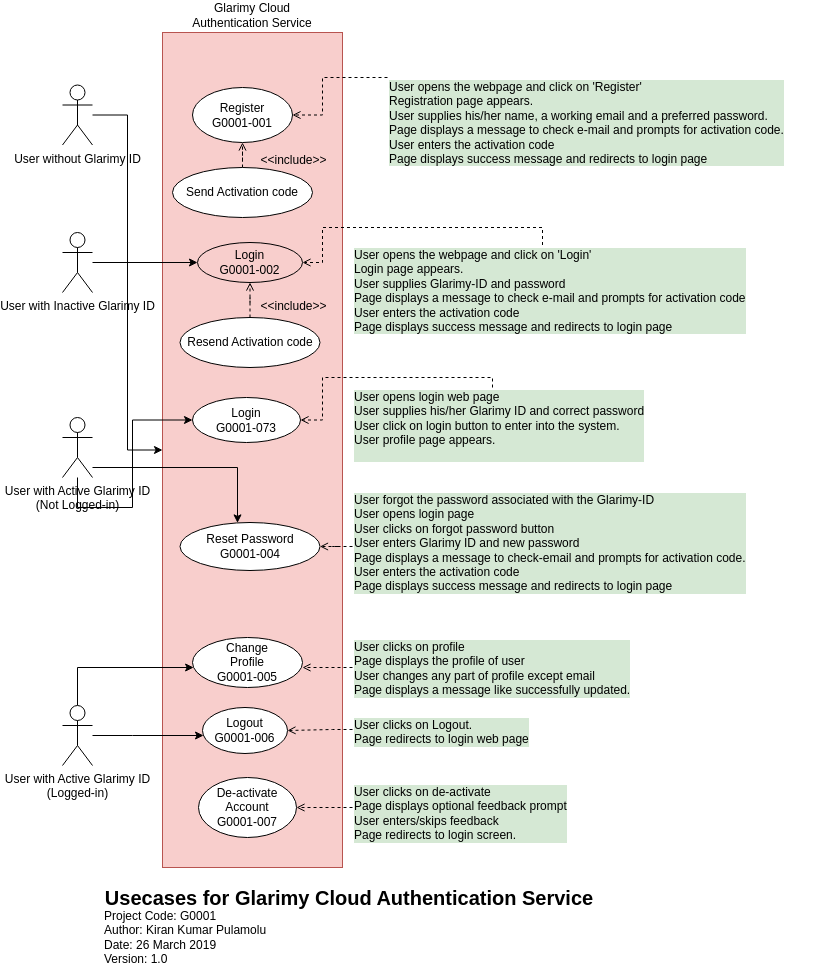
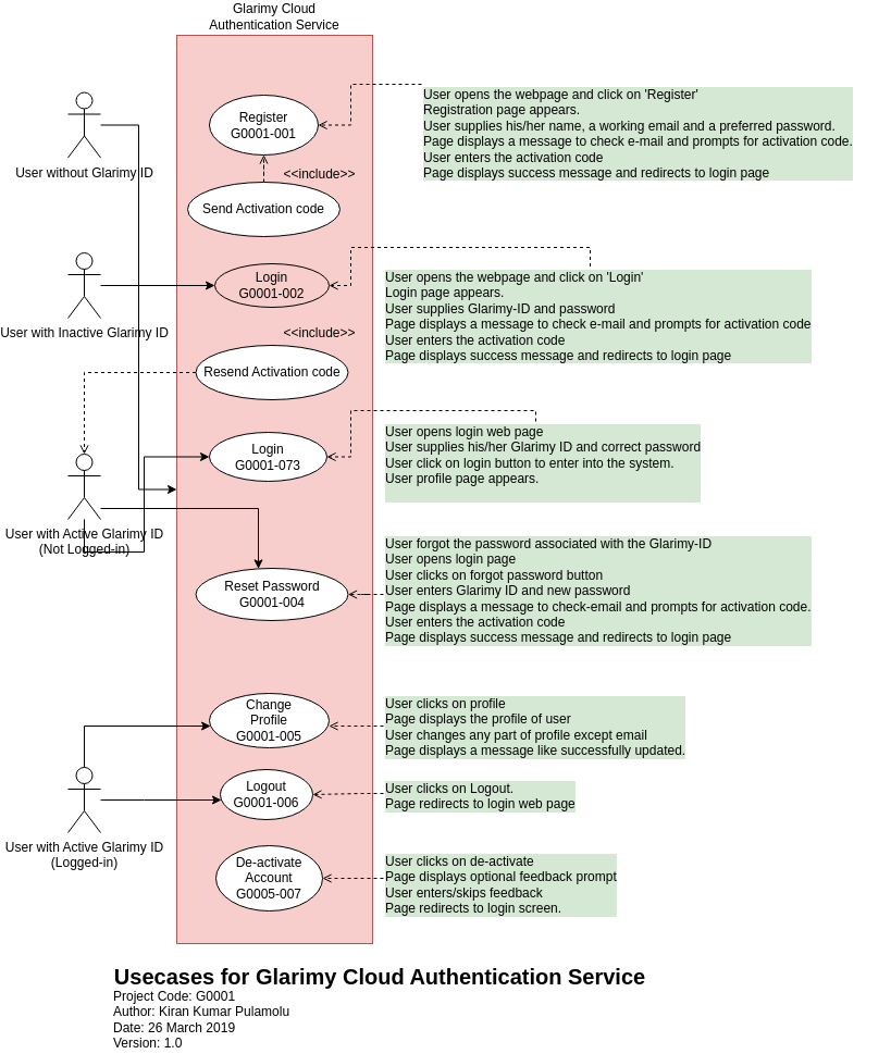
  <mxCell id="0" />
  <mxCell id="1" parent="0" />
  <mxCell id="2" value="&lt;div&gt;Glarimy Cloud &lt;br&gt;&lt;/div&gt;&lt;div&gt;Authentication Service&lt;/div&gt;" style="rounded=0;whiteSpace=wrap;html=1;labelBackgroundColor=none;fontSize=12;align=center;fillColor=#f8cecc;strokeColor=#b85450;labelPosition=center;verticalLabelPosition=top;verticalAlign=bottom;" parent="1" vertex="1"><mxGeometry x="120" y="20" width="180" height="835" as="geometry" /></mxCell>
  <mxCell id="3" style="edgeStyle=orthogonalEdgeStyle;rounded=0;orthogonalLoop=1;jettySize=auto;html=1;" parent="1" source="4" target="2" edge="1"><mxGeometry relative="1" as="geometry" /></mxCell>
  <mxCell id="4" value="User without Glarimy ID" style="shape=umlActor;verticalLabelPosition=bottom;labelBackgroundColor=none;verticalAlign=top;html=1;fillColor=none;" parent="1" vertex="1"><mxGeometry x="20" y="72.5" width="30" height="60" as="geometry" /></mxCell>
  <mxCell id="5" value="&lt;div&gt;Register&lt;/div&gt;&lt;div&gt;G0001-001&lt;br&gt;&lt;/div&gt;" style="ellipse;whiteSpace=wrap;html=1;" parent="1" vertex="1"><mxGeometry x="150" y="75" width="100" height="55" as="geometry" /></mxCell>
  <mxCell id="6" value="&lt;div&gt;Login&lt;/div&gt;&lt;div&gt;G0001-002&lt;/div&gt;" style="ellipse;whiteSpace=wrap;html=1;fillColor=#f8cecc;" parent="1" vertex="1"><mxGeometry x="155" y="230" width="105" height="40" as="geometry" /></mxCell>
  <mxCell id="7" value="&lt;div&gt;Login&lt;/div&gt;&lt;div&gt;G0001-073&lt;/div&gt;" style="ellipse;whiteSpace=wrap;html=1;" parent="1" vertex="1"><mxGeometry x="150" y="385" width="108" height="45" as="geometry" /></mxCell>
  <mxCell id="8" value="&lt;div&gt;Change &lt;br&gt;&lt;/div&gt;&lt;div&gt;Profile&lt;/div&gt;&lt;div&gt;G0001-005&lt;/div&gt;" style="ellipse;whiteSpace=wrap;html=1;" parent="1" vertex="1"><mxGeometry x="150" y="625" width="110" height="50" as="geometry" /></mxCell>
  <mxCell id="9" style="edgeStyle=orthogonalEdgeStyle;rounded=0;orthogonalLoop=1;jettySize=auto;html=1;entryX=0;entryY=0.5;entryDx=0;entryDy=0;" parent="1" source="11" target="7" edge="1"><mxGeometry relative="1" as="geometry"><Array as="points"><mxPoint x="35" y="495" /><mxPoint x="90" y="495" /><mxPoint x="90" y="408" /></Array></mxGeometry></mxCell>
  <mxCell id="10" style="edgeStyle=orthogonalEdgeStyle;rounded=0;orthogonalLoop=1;jettySize=auto;html=1;" parent="1" source="11" target="16" edge="1"><mxGeometry relative="1" as="geometry"><Array as="points"><mxPoint x="195" y="455" /></Array></mxGeometry></mxCell>
  <mxCell id="11" value="&lt;div&gt;User with Active Glarimy ID&lt;/div&gt;&lt;div&gt;(Not Logged-in)&lt;br&gt;&lt;/div&gt;" style="shape=umlActor;verticalLabelPosition=bottom;labelBackgroundColor=none;verticalAlign=top;html=1;" parent="1" vertex="1"><mxGeometry x="20" y="405" width="30" height="60" as="geometry" /></mxCell>
  <mxCell id="12" style="edgeStyle=orthogonalEdgeStyle;rounded=0;orthogonalLoop=1;jettySize=auto;html=1;" parent="1" source="14" target="8" edge="1"><mxGeometry relative="1" as="geometry"><Array as="points"><mxPoint x="35" y="655" /></Array></mxGeometry></mxCell>
  <mxCell id="13" style="edgeStyle=orthogonalEdgeStyle;rounded=0;orthogonalLoop=1;jettySize=auto;html=1;" parent="1" source="14" target="17" edge="1"><mxGeometry relative="1" as="geometry"><Array as="points"><mxPoint x="90" y="723" /><mxPoint x="90" y="723" /></Array></mxGeometry></mxCell>
  <mxCell id="14" value="&lt;div&gt;User with Active Glarimy ID&lt;/div&gt;&lt;div&gt;(Logged-in)&lt;br&gt;&lt;/div&gt;" style="shape=umlActor;verticalLabelPosition=bottom;labelBackgroundColor=#ffffff;verticalAlign=top;html=1;" parent="1" vertex="1"><mxGeometry x="20" y="693" width="30" height="60" as="geometry" /></mxCell>
- <mxCell id="15" value="&lt;div&gt;De-activate Account&lt;/div&gt;&lt;div&gt;G0001-007&lt;br&gt;&lt;/div&gt;" style="ellipse;whiteSpace=wrap;html=1;" parent="1" vertex="1"><mxGeometry x="156" y="765" width="98" height="60" as="geometry" /></mxCell>
+ <mxCell id="15" value="&lt;div&gt;De-activate Account&lt;/div&gt;&lt;div&gt;G0005-007&lt;br&gt;&lt;/div&gt;" style="ellipse;whiteSpace=wrap;html=1;" parent="1" vertex="1"><mxGeometry x="156" y="765" width="98" height="60" as="geometry" /></mxCell>
  <mxCell id="16" value="&lt;div&gt;Reset Password&lt;/div&gt;&lt;div&gt;G0001-004&lt;br&gt;&lt;/div&gt;" style="ellipse;whiteSpace=wrap;html=1;" parent="1" vertex="1"><mxGeometry x="137.5" y="510" width="140" height="48" as="geometry" /></mxCell>
  <mxCell id="17" value="&lt;div&gt;Logout&lt;/div&gt;G0001-006" style="ellipse;whiteSpace=wrap;html=1;" parent="1" vertex="1"><mxGeometry x="160" y="695" width="85" height="46" as="geometry" /></mxCell>
  <mxCell id="18" style="edgeStyle=orthogonalEdgeStyle;rounded=0;orthogonalLoop=1;jettySize=auto;html=1;entryX=0;entryY=0.5;entryDx=0;entryDy=0;" parent="1" source="19" target="6" edge="1"><mxGeometry relative="1" as="geometry" /></mxCell>
  <mxCell id="19" value="User with Inactive Glarimy ID" style="shape=umlActor;verticalLabelPosition=bottom;labelBackgroundColor=none;verticalAlign=top;html=1;fillColor=#ffffff;strokeColor=#000000;" parent="1" vertex="1"><mxGeometry x="20" y="220" width="30" height="60" as="geometry" /></mxCell>
  <mxCell id="20" style="edgeStyle=orthogonalEdgeStyle;rounded=0;orthogonalLoop=1;jettySize=auto;html=1;entryX=1;entryY=0.5;entryDx=0;entryDy=0;dashed=1;endArrow=open;endFill=0;fontSize=12;" parent="1" source="21" target="5" edge="1"><mxGeometry relative="1" as="geometry"><Array as="points"><mxPoint x="500" y="65" /><mxPoint x="280" y="65" /><mxPoint x="280" y="102" /></Array></mxGeometry></mxCell>
  <mxCell id="21" value="&lt;div&gt;User opens the webpage and click on 'Register'&lt;/div&gt;&lt;div&gt;Registration page appears.&lt;br&gt;&lt;/div&gt;&lt;div&gt;User supplies his/her name, a working email and a preferred password.&lt;/div&gt;&lt;div&gt;Page displays a message to check e-mail and prompts for activation code.&lt;/div&gt;&lt;div&gt;User enters the activation code&lt;/div&gt;&lt;div&gt;Page displays success message and redirects to login page&lt;br&gt;&lt;/div&gt;" style="text;html=1;resizable=0;points=[];autosize=1;align=left;verticalAlign=top;spacingTop=-4;labelBackgroundColor=#D5E8D4;comic=0;shadow=0;" parent="1" vertex="1"><mxGeometry x="345" y="65" width="410" height="90" as="geometry" /></mxCell>
- <mxCell id="22" style="edgeStyle=orthogonalEdgeStyle;rounded=0;orthogonalLoop=1;jettySize=auto;html=1;endArrow=open;endFill=0;fontSize=12;dashed=1;" parent="1" source="23" target="6" edge="1"><mxGeometry relative="1" as="geometry" /></mxCell>
+ <mxCell id="22" style="edgeStyle=orthogonalEdgeStyle;rounded=0;orthogonalLoop=1;jettySize=auto;html=1;endArrow=open;endFill=0;fontSize=12;dashed=1;" parent="1" source="23" target="11" edge="1"><mxGeometry relative="1" as="geometry" /></mxCell>
  <mxCell id="23" value="&lt;div&gt;Resend Activation code&lt;/div&gt;" style="ellipse;whiteSpace=wrap;html=1;" parent="1" vertex="1"><mxGeometry x="137.5" y="305" width="140" height="50" as="geometry" /></mxCell>
  <mxCell id="24" style="edgeStyle=orthogonalEdgeStyle;rounded=0;orthogonalLoop=1;jettySize=auto;html=1;dashed=1;endArrow=open;endFill=0;" parent="1" source="26" target="5" edge="1"><mxGeometry relative="1" as="geometry" /></mxCell>
  <mxCell id="25" value="&amp;lt;&amp;lt;include&amp;gt;&amp;gt;" style="text;html=1;resizable=0;points=[];align=center;verticalAlign=middle;labelBackgroundColor=none;" parent="24" vertex="1" connectable="0"><mxGeometry x="0.564" relative="1" as="geometry"><mxPoint x="50" y="5" as="offset" /></mxGeometry></mxCell>
  <mxCell id="26" value="&lt;div&gt;Send Activation code&lt;/div&gt;" style="ellipse;whiteSpace=wrap;html=1;" parent="1" vertex="1"><mxGeometry x="130" y="155" width="140" height="50" as="geometry" /></mxCell>
  <mxCell id="27" style="edgeStyle=orthogonalEdgeStyle;rounded=0;orthogonalLoop=1;jettySize=auto;html=1;entryX=1;entryY=0.5;entryDx=0;entryDy=0;dashed=1;endArrow=open;endFill=0;fontSize=12;" parent="1" source="28" target="6" edge="1"><mxGeometry relative="1" as="geometry"><Array as="points"><mxPoint x="500" y="215" /><mxPoint x="280" y="215" /><mxPoint x="280" y="250" /></Array></mxGeometry></mxCell>
  <mxCell id="28" value="User opens the webpage and click on 'Login'&lt;br&gt;&lt;div&gt;&lt;span&gt;Login page appears.&lt;/span&gt;&lt;/div&gt;&lt;div&gt;&lt;span&gt;User supplies Glarimy-ID and password&lt;/span&gt;&lt;/div&gt;&lt;div&gt;&lt;span&gt;Page displays a message to check e-mail and prompts for activation code&lt;/span&gt;&lt;/div&gt;&lt;div&gt;&lt;span&gt;User enters the activation code&lt;/span&gt;&lt;/div&gt;&lt;div&gt;&lt;span&gt;Page displays success message and redirects to login page&lt;br&gt;&lt;/span&gt;&lt;/div&gt;" style="text;html=1;resizable=0;points=[];autosize=1;align=left;verticalAlign=top;spacingTop=-4;labelBackgroundColor=#D5E8D4;" parent="1" vertex="1"><mxGeometry x="310" y="232.5" width="410" height="90" as="geometry" /></mxCell>
  <mxCell id="29" style="edgeStyle=orthogonalEdgeStyle;rounded=0;orthogonalLoop=1;jettySize=auto;html=1;entryX=1;entryY=0.5;entryDx=0;entryDy=0;dashed=1;endArrow=open;endFill=0;fontSize=12;" parent="1" source="30" target="7" edge="1"><mxGeometry relative="1" as="geometry"><Array as="points"><mxPoint x="450" y="365" /><mxPoint x="280" y="365" /><mxPoint x="280" y="408" /></Array></mxGeometry></mxCell>
  <mxCell id="30" value="&lt;div&gt;User opens login web page&lt;/div&gt;&lt;div&gt;User supplies his/her Glarimy ID and correct password&lt;/div&gt;&lt;div&gt;User click on login button to enter into the system.&lt;/div&gt;&lt;div&gt;User profile page appears.&lt;/div&gt;&lt;div&gt;&lt;br&gt;&lt;/div&gt;" style="text;html=1;resizable=0;points=[];autosize=1;align=left;verticalAlign=top;spacingTop=-4;labelBackgroundColor=#D5E8D4;" parent="1" vertex="1"><mxGeometry x="310" y="375" width="310" height="70" as="geometry" /></mxCell>
  <mxCell id="31" style="edgeStyle=orthogonalEdgeStyle;rounded=0;orthogonalLoop=1;jettySize=auto;html=1;entryX=1;entryY=0.5;entryDx=0;entryDy=0;dashed=1;endArrow=open;endFill=0;fontSize=12;" parent="1" source="32" target="15" edge="1"><mxGeometry relative="1" as="geometry"><Array as="points"><mxPoint x="300" y="795" /><mxPoint x="300" y="795" /></Array></mxGeometry></mxCell>
  <mxCell id="32" value="User clicks on de-activate&lt;br&gt;&lt;div&gt;Page displays optional feedback prompt&lt;/div&gt;&lt;div&gt;User enters/skips feedback&lt;br&gt;&lt;/div&gt;&lt;div&gt;Page redirects to login screen.&lt;/div&gt;" style="text;html=1;resizable=0;points=[];autosize=1;align=left;verticalAlign=top;spacingTop=-4;labelBackgroundColor=#D5E8D4;" parent="1" vertex="1"><mxGeometry x="310" y="770" width="230" height="60" as="geometry" /></mxCell>
  <mxCell id="33" style="edgeStyle=orthogonalEdgeStyle;rounded=0;orthogonalLoop=1;jettySize=auto;html=1;entryX=1;entryY=0.5;entryDx=0;entryDy=0;dashed=1;endArrow=open;endFill=0;fontSize=12;" parent="1" source="34" target="16" edge="1"><mxGeometry relative="1" as="geometry" /></mxCell>
  <mxCell id="34" value="&lt;div&gt;User forgot the password associated with the Glarimy-ID&lt;br&gt;&lt;/div&gt;&lt;div&gt;User opens login page&lt;/div&gt;&lt;div&gt;User clicks on forgot password button&lt;/div&gt;&lt;div&gt;User enters Glarimy ID and new password&lt;br&gt;&lt;/div&gt;&lt;div&gt;Page displays a message to check-email and prompts for activation code.&lt;/div&gt;&lt;div&gt;User enters the activation code&lt;/div&gt;&lt;div&gt;Page displays success message and redirects to login page&lt;/div&gt;" style="text;html=1;labelBackgroundColor=#D5E8D4;" parent="1" vertex="1"><mxGeometry x="310" y="474" width="410" height="120" as="geometry" /></mxCell>
  <mxCell id="35" style="edgeStyle=orthogonalEdgeStyle;rounded=0;orthogonalLoop=1;jettySize=auto;html=1;dashed=1;endArrow=open;endFill=0;fontSize=12;" parent="1" source="36" edge="1"><mxGeometry relative="1" as="geometry"><mxPoint x="260" y="655" as="targetPoint" /></mxGeometry></mxCell>
  <mxCell id="36" value="&lt;div&gt;User clicks on profile&lt;/div&gt;&lt;div&gt;Page displays the profile of user&lt;/div&gt;&lt;div&gt;User changes any part of profile except email&lt;br&gt;&lt;/div&gt;Page displays a message like successfully updated.&lt;br&gt;" style="text;html=1;resizable=0;points=[];autosize=1;align=left;verticalAlign=top;spacingTop=-4;labelBackgroundColor=#D5E8D4;" parent="1" vertex="1"><mxGeometry x="310" y="625" width="290" height="60" as="geometry" /></mxCell>
  <mxCell id="37" style="edgeStyle=orthogonalEdgeStyle;rounded=0;orthogonalLoop=1;jettySize=auto;html=1;entryX=1;entryY=0.5;entryDx=0;entryDy=0;dashed=1;endArrow=open;endFill=0;fontSize=12;" parent="1" source="38" target="17" edge="1"><mxGeometry relative="1" as="geometry"><Array as="points"><mxPoint x="290" y="717" /><mxPoint x="290" y="717" /></Array></mxGeometry></mxCell>
  <mxCell id="38" value="User clicks on Logout.&lt;br&gt;Page redirects to login web page&lt;br&gt;" style="text;html=1;resizable=0;points=[];autosize=1;align=left;verticalAlign=top;spacingTop=-4;labelBackgroundColor=#D5E8D4;" parent="1" vertex="1"><mxGeometry x="310" y="703" width="190" height="30" as="geometry" /></mxCell>
  <mxCell id="39" value="Usecases for Glarimy Cloud Authentication Service" style="text;html=1;strokeColor=none;fillColor=none;align=center;verticalAlign=middle;whiteSpace=wrap;rounded=0;labelBackgroundColor=none;fontSize=20;fontStyle=1" parent="1" vertex="1"><mxGeometry x="33" y="875" width="548" height="20" as="geometry" /></mxCell>
  <mxCell id="40" value="&lt;div style=&quot;font-size: 12px&quot;&gt;Project Code: G0001&lt;/div&gt;&lt;div style=&quot;font-size: 12px&quot;&gt;Author: Kiran Kumar Pulamolu&lt;/div&gt;&lt;div style=&quot;font-size: 12px&quot;&gt;Date: 26 March 2019&lt;/div&gt;&lt;div style=&quot;font-size: 12px&quot;&gt;Version: 1.0&lt;br style=&quot;font-size: 12px&quot;&gt;&lt;/div&gt;" style="text;html=1;strokeColor=none;fillColor=none;align=left;verticalAlign=middle;whiteSpace=wrap;rounded=0;labelBackgroundColor=none;fontSize=12;" parent="1" vertex="1"><mxGeometry x="60" y="915" width="480" height="20" as="geometry" /></mxCell>
  <mxCell id="41" value="&amp;lt;&amp;lt;include&amp;gt;&amp;gt;" style="text;html=1;resizable=0;points=[];align=center;verticalAlign=middle;labelBackgroundColor=none;" parent="1" vertex="1" connectable="0"><mxGeometry x="200.172" y="295.001" as="geometry"><mxPoint x="50" y="-2" as="offset" /></mxGeometry></mxCell>
  <mxCell id="42" style="edgeStyle=orthogonalEdgeStyle;rounded=0;orthogonalLoop=1;jettySize=auto;html=1;exitX=0.5;exitY=1;exitDx=0;exitDy=0;dashed=1;endArrow=open;endFill=0;fontSize=12;" parent="1" source="17" target="17" edge="1"><mxGeometry relative="1" as="geometry" /></mxCell>
